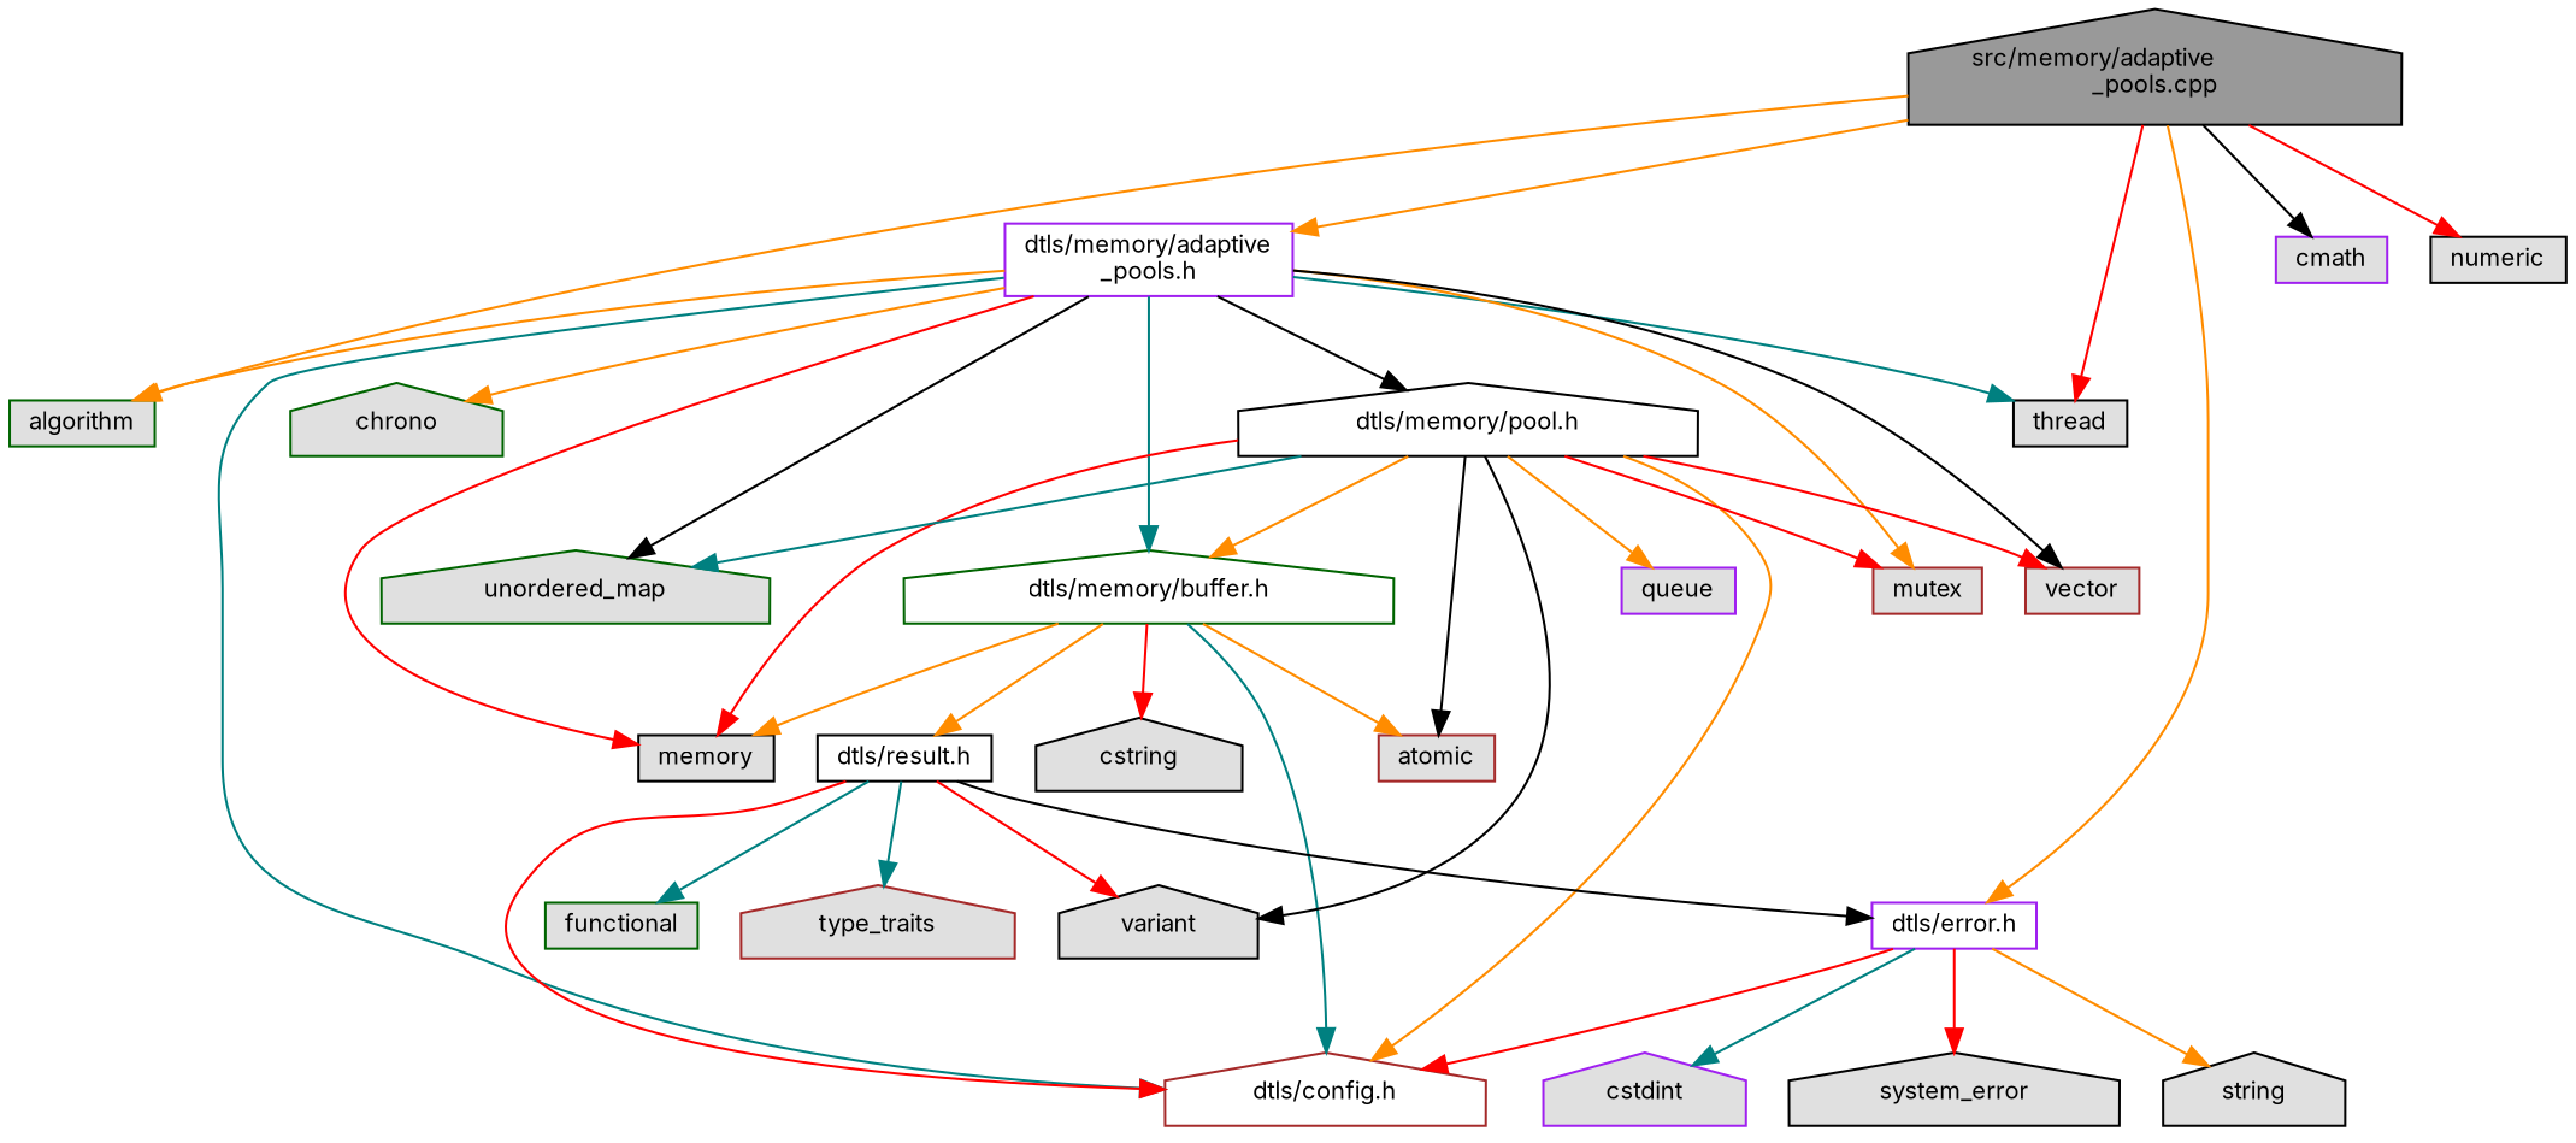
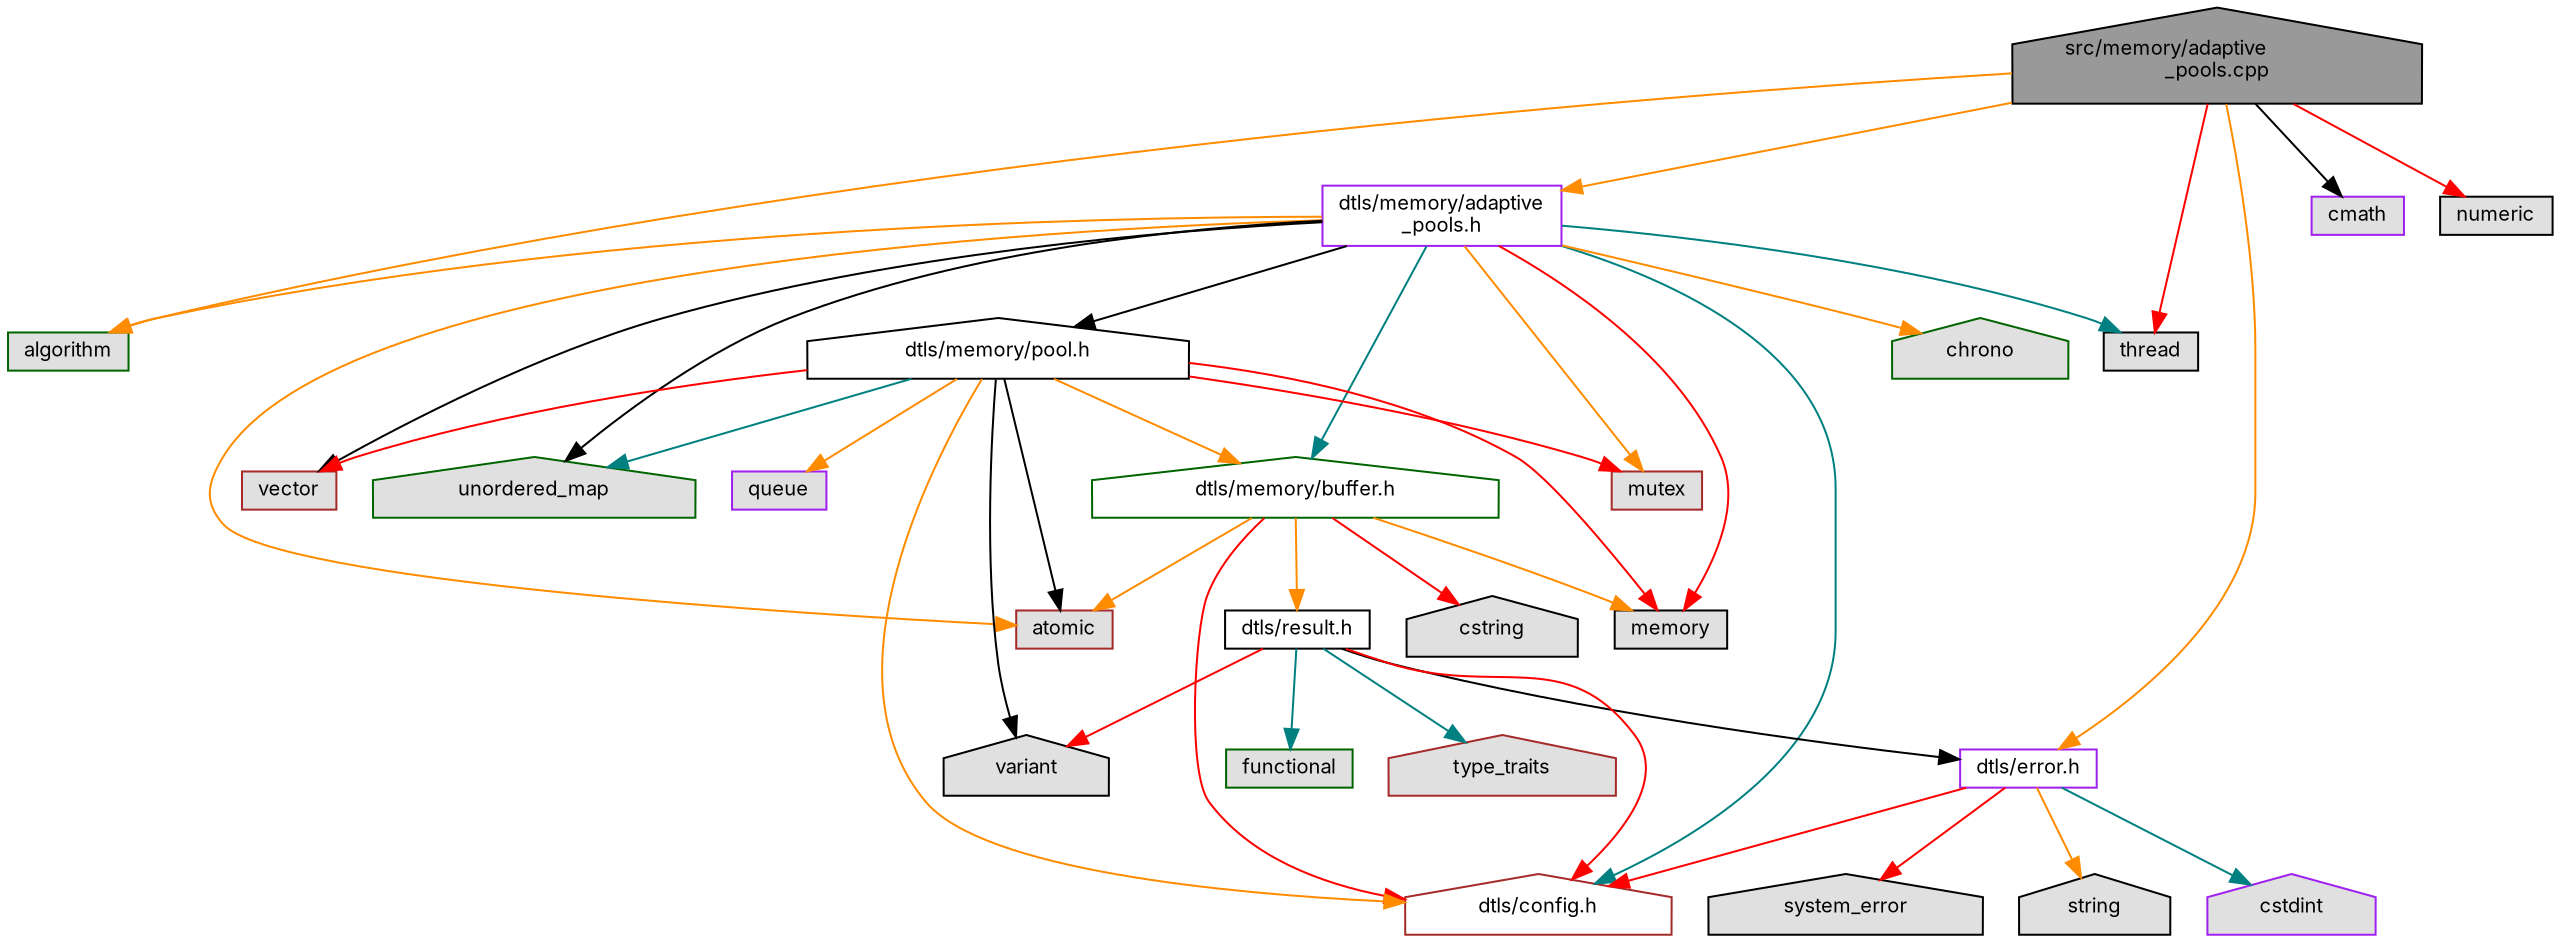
  digraph {
    fontname=Inter
    node [color=black fillcolor="#E0E0E0" fontname=Inter fontsize=10 shape=box style=filled]
    edge [color=darkorange fontname=Inter fontsize=10 labelfontname=Helvetica labelfontsize=10 style=solid]
    n1 [fillcolor=grey60 fontcolor=black height=0.2 label="src/memory/adaptive\l_pools.cpp" shape=house width=0.4]
    n2 [color=purple fillcolor=white height=0.2 label="dtls/memory/adaptive\l_pools.h" width=0.4]
    n3 [color=purple fillcolor=white height=0.2 label="dtls/error.h" width=0.4]
    n4 [color=darkgreen height=0.2 label=algorithm width=0.4]
    n5 [height=0.2 label=thread width=0.4]
    n6 [color=purple height=0.2 label=cmath width=0.4]
    n7 [height=0.2 label=numeric width=0.4]
    n8 [color=brown fillcolor=white height=0.2 label="dtls/config.h" shape=house width=0.4]
    n9 [color=darkgreen fillcolor=white height=0.2 label="dtls/memory/buffer.h" shape=house width=0.4]
    n10 [height=0.2 label=memory width=0.4]
    n11 [color=brown height=0.2 label=atomic width=0.4]
    n12 [fillcolor=white height=0.2 label="dtls/memory/pool.h" shape=house width=0.4]
    n13 [color=brown height=0.2 label=mutex width=0.4]
    n14 [color=brown height=0.2 label=vector width=0.4]
    n15 [color=darkgreen height=0.2 label=unordered_map shape=house width=0.4]
    n16 [color=darkgreen height=0.2 label=chrono shape=house width=0.4]
    n17 [height=0.2 label=system_error shape=house width=0.4]
    n18 [height=0.2 label=string shape=house width=0.4]
    n19 [color=purple height=0.2 label=cstdint shape=house width=0.4]
    n20 [fillcolor=white height=0.2 label="dtls/result.h" width=0.4]
    n21 [height=0.2 label=variant shape=house width=0.4]
    n22 [color=darkgreen height=0.2 label=functional width=0.4]
    n23 [color=brown height=0.2 label=type_traits shape=house width=0.4]
    n24 [height=0.2 label=cstring shape=house width=0.4]
    n25 [color=purple height=0.2 label=queue width=0.4]
    n1 -> n2
    n1 -> n3
    n1 -> n4
    n1 -> n5 [color=red]
    n1 -> n6 [color=black]
    n1 -> n7 [color=red]
    n2 -> n4
    n2 -> n5 [color=teal]
    n2 -> n8 [color=teal]
    n2 -> n9 [color=teal]
    n2 -> n10 [color=red]
+   n2 -> n11
    n2 -> n12 [color=black]
    n2 -> n13
    n2 -> n14 [color=black]
    n2 -> n15 [color=black]
    n2 -> n16
    n3 -> n8 [color=red]
    n3 -> n17 [color=red]
    n3 -> n18
    n3 -> n19 [color=teal]
-   n9 -> n8 [color=teal]
+   n9 -> n8 [color=red]
    n9 -> n10
    n9 -> n11
    n9 -> n20
    n9 -> n24 [color=red]
    n12 -> n8
    n12 -> n9
    n12 -> n10 [color=red]
    n12 -> n11 [color=black]
    n12 -> n13 [color=red]
    n12 -> n14 [color=red]
    n12 -> n15 [color=teal]
    n12 -> n21 [color=black]
    n12 -> n25
    n20 -> n3 [color=black]
    n20 -> n8 [color=red]
    n20 -> n21 [color=red]
    n20 -> n22 [color=teal]
    n20 -> n23 [color=teal]
  }
